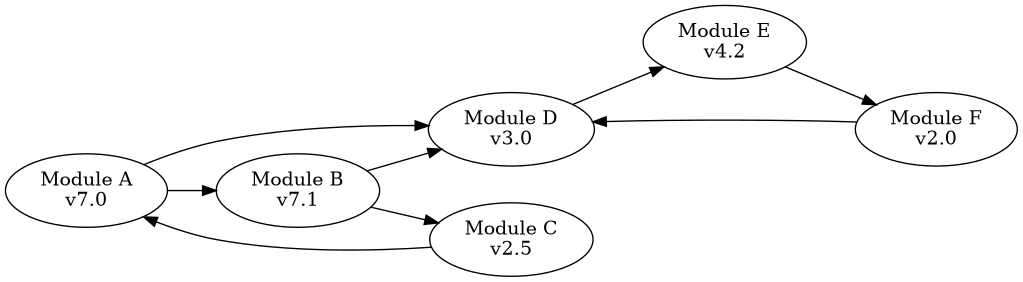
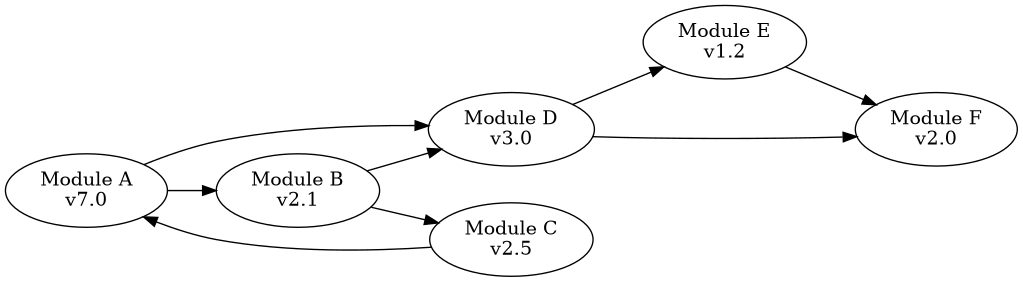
  digraph {
    rankdir=LR
    n1 [label="Module A\nv7.0"]
-   n2 [label="Module B\nv7.1"]
+   n2 [label="Module B\nv2.1"]
    n3 [label="Module D\nv3.0"]
    n4 [label="Module C\nv2.5"]
-   n5 [label="Module E\nv4.2"]
+   n5 [label="Module E\nv1.2"]
    n6 [label="Module F\nv2.0"]
    n1 -> n2
    n1 -> n3
    n2 -> n3
    n2 -> n4
    n3 -> n5
    n4 -> n1
    n5 -> n6
-   n6 -> n3
+   n3 -> n6
  }
